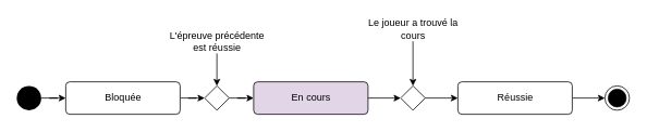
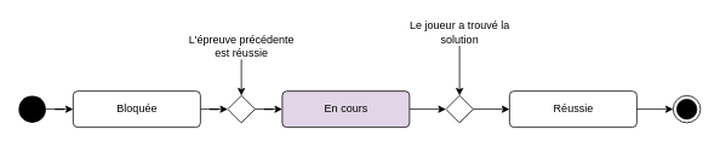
  <mxCell id="0" />
  <mxCell id="1" parent="0" />
  <mxCell id="2" style="edgeStyle=orthogonalEdgeStyle;rounded=0;orthogonalLoop=1;jettySize=auto;html=1;" edge="1" parent="1" source="3" target="5"><mxGeometry relative="1" as="geometry" /></mxCell>
  <mxCell id="3" value="" style="ellipse;fillColor=#000000;strokeColor=none;" vertex="1" parent="1"><mxGeometry x="20" y="105" width="30" height="30" as="geometry" /></mxCell>
  <mxCell id="4" style="edgeStyle=orthogonalEdgeStyle;rounded=0;orthogonalLoop=1;jettySize=auto;html=1;" edge="1" parent="1" source="5" target="7"><mxGeometry relative="1" as="geometry" /></mxCell>
  <mxCell id="5" value="Bloquée" style="html=1;align=center;verticalAlign=middle;rounded=1;absoluteArcSize=1;arcSize=10;dashed=0;" vertex="1" parent="1"><mxGeometry x="80" y="100" width="140" height="40" as="geometry" /></mxCell>
  <mxCell id="6" style="edgeStyle=orthogonalEdgeStyle;rounded=0;orthogonalLoop=1;jettySize=auto;html=1;" edge="1" parent="1" source="7" target="9"><mxGeometry relative="1" as="geometry" /></mxCell>
  <mxCell id="7" value="" style="rhombus;" vertex="1" parent="1"><mxGeometry x="250" y="105" width="30" height="30" as="geometry" /></mxCell>
  <mxCell id="8" style="edgeStyle=orthogonalEdgeStyle;rounded=0;orthogonalLoop=1;jettySize=auto;html=1;" edge="1" parent="1" source="9" target="11"><mxGeometry relative="1" as="geometry" /></mxCell>
  <mxCell id="9" value="En cours" style="html=1;align=center;verticalAlign=middle;rounded=1;absoluteArcSize=1;arcSize=10;dashed=0;fillColor=#e1d5e7;" vertex="1" parent="1"><mxGeometry x="310" y="100" width="140" height="40" as="geometry" /></mxCell>
  <mxCell id="10" style="edgeStyle=orthogonalEdgeStyle;rounded=0;orthogonalLoop=1;jettySize=auto;html=1;" edge="1" parent="1" source="11" target="13"><mxGeometry relative="1" as="geometry" /></mxCell>
  <mxCell id="11" value="" style="rhombus;" vertex="1" parent="1"><mxGeometry x="490" y="105" width="30" height="30" as="geometry" /></mxCell>
  <mxCell id="12" style="edgeStyle=orthogonalEdgeStyle;rounded=0;orthogonalLoop=1;jettySize=auto;html=1;" edge="1" parent="1" source="13" target="14"><mxGeometry relative="1" as="geometry" /></mxCell>
  <mxCell id="13" value="Réussie" style="html=1;align=center;verticalAlign=middle;rounded=1;absoluteArcSize=1;arcSize=10;dashed=0;" vertex="1" parent="1"><mxGeometry x="560" y="100" width="140" height="40" as="geometry" /></mxCell>
  <mxCell id="14" value="" style="ellipse;html=1;shape=endState;fillColor=#000000;strokeColor=#000000;" vertex="1" parent="1"><mxGeometry x="740" y="105" width="30" height="30" as="geometry" /></mxCell>
  <mxCell id="15" style="edgeStyle=orthogonalEdgeStyle;rounded=0;orthogonalLoop=1;jettySize=auto;html=1;" edge="1" parent="1" source="16" target="7"><mxGeometry relative="1" as="geometry" /></mxCell>
  <mxCell id="16" value="L'épreuve précédente est réussie" style="text;html=1;strokeColor=none;fillColor=none;align=center;verticalAlign=middle;whiteSpace=wrap;rounded=0;" vertex="1" parent="1"><mxGeometry x="202.5" y="35" width="125" height="30" as="geometry" /></mxCell>
  <mxCell id="17" style="edgeStyle=orthogonalEdgeStyle;rounded=0;orthogonalLoop=1;jettySize=auto;html=1;" edge="1" parent="1" source="18" target="11"><mxGeometry relative="1" as="geometry" /></mxCell>
- <mxCell id="18" value="Le joueur a trouvé la cours" style="text;html=1;strokeColor=none;fillColor=none;align=center;verticalAlign=middle;whiteSpace=wrap;rounded=0;" vertex="1" parent="1"><mxGeometry x="442.5" y="20" width="125" height="30" as="geometry" /></mxCell>
+ <mxCell id="18" value="Le joueur a trouvé la solution" style="text;html=1;strokeColor=none;fillColor=none;align=center;verticalAlign=middle;whiteSpace=wrap;rounded=0;" vertex="1" parent="1"><mxGeometry x="442.5" y="20" width="125" height="30" as="geometry" /></mxCell>
